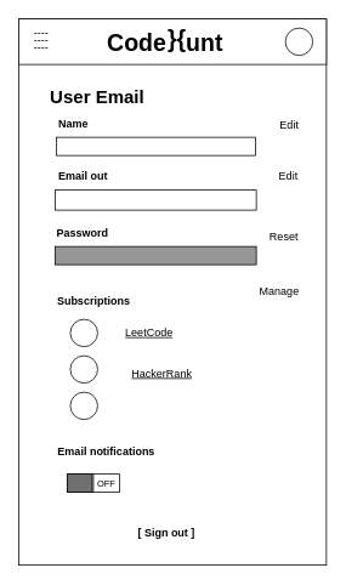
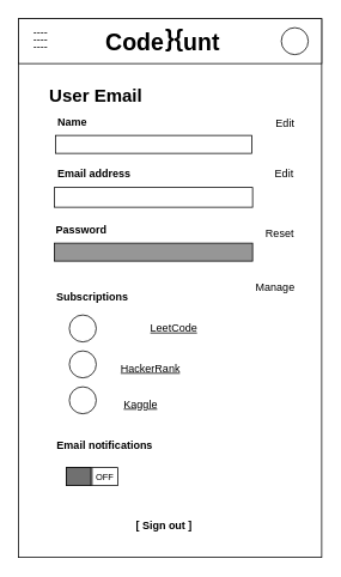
  <mxCell id="0" />
  <mxCell id="1" parent="0" />
  <mxCell id="2" value="" style="rounded=0;whiteSpace=wrap;html=1;fontSize=8;" vertex="1" parent="1"><mxGeometry x="20" y="20" width="338" height="600" as="geometry" /></mxCell>
  <mxCell id="3" value="" style="rounded=0;whiteSpace=wrap;html=1;" vertex="1" parent="1"><mxGeometry x="20" y="20" width="338" height="50" as="geometry" /></mxCell>
  <mxCell id="4" value="&lt;p style=&quot;line-height: 0.7&quot;&gt;----&lt;br&gt;----&lt;br&gt;----&lt;/p&gt;" style="text;html=1;strokeColor=none;fillColor=none;align=center;verticalAlign=middle;whiteSpace=wrap;rounded=0;" vertex="1" parent="1"><mxGeometry x="30" y="28" width="30" height="30" as="geometry" /></mxCell>
  <mxCell id="5" value="}{" style="text;html=1;strokeColor=none;fillColor=none;align=center;verticalAlign=middle;whiteSpace=wrap;rounded=0;fontSize=26;fontStyle=1" vertex="1" parent="1"><mxGeometry x="164" y="27" width="60" height="30" as="geometry" /></mxCell>
  <mxCell id="6" value="" style="ellipse;whiteSpace=wrap;html=1;aspect=fixed;fontSize=28;" vertex="1" parent="1"><mxGeometry x="313" y="30" width="30" height="30" as="geometry" /></mxCell>
  <mxCell id="7" value="" style="rounded=0;whiteSpace=wrap;html=1;fontSize=21;" vertex="1" parent="1"><mxGeometry x="61.5" y="150" width="218.5" height="20" as="geometry" /></mxCell>
  <mxCell id="8" value="Name" style="text;html=1;strokeColor=none;fillColor=none;align=left;verticalAlign=middle;whiteSpace=wrap;rounded=0;fontSize=12;fontStyle=1" vertex="1" parent="1"><mxGeometry x="61.5" y="120" width="100" height="32" as="geometry" /></mxCell>
- <mxCell id="9" value="Email out" style="text;html=1;strokeColor=none;fillColor=none;align=left;verticalAlign=middle;whiteSpace=wrap;rounded=0;fontSize=12;fontStyle=1" vertex="1" parent="1"><mxGeometry x="61.5" y="178" width="151" height="30" as="geometry" /></mxCell>
+ <mxCell id="9" value="Email address" style="text;html=1;strokeColor=none;fillColor=none;align=left;verticalAlign=middle;whiteSpace=wrap;rounded=0;fontSize=12;fontStyle=1" vertex="1" parent="1"><mxGeometry x="61.5" y="178" width="151" height="30" as="geometry" /></mxCell>
  <mxCell id="10" value="Password" style="text;html=1;strokeColor=none;fillColor=none;align=left;verticalAlign=middle;whiteSpace=wrap;rounded=0;fontSize=12;fontStyle=1" vertex="1" parent="1"><mxGeometry x="60" y="240" width="154.62" height="30" as="geometry" /></mxCell>
  <mxCell id="11" value="" style="rounded=0;whiteSpace=wrap;html=1;fontSize=21;" vertex="1" parent="1"><mxGeometry x="60" y="208" width="221" height="22" as="geometry" /></mxCell>
  <mxCell id="12" value="" style="rounded=0;whiteSpace=wrap;html=1;fontSize=21;fillColor=#969696;" vertex="1" parent="1"><mxGeometry x="60" y="270" width="221" height="20" as="geometry" /></mxCell>
  <mxCell id="13" value="&lt;b style=&quot;font-size: 26px;&quot;&gt;Code&amp;nbsp; &amp;nbsp;unt&lt;/b&gt;" style="text;html=1;strokeColor=none;fillColor=none;align=center;verticalAlign=middle;whiteSpace=wrap;rounded=0;fontSize=26;" vertex="1" parent="1"><mxGeometry x="66.38" y="31" width="230" height="30" as="geometry" /></mxCell>
  <mxCell id="14" value="User Email" style="text;html=1;align=center;verticalAlign=middle;resizable=0;points=[];autosize=1;strokeColor=none;fillColor=none;fontSize=20;fontStyle=1" vertex="1" parent="1"><mxGeometry x="36.44" y="90" width="140" height="30" as="geometry" /></mxCell>
  <mxCell id="15" value="Subscriptions" style="text;html=1;align=center;verticalAlign=middle;resizable=0;points=[];autosize=1;strokeColor=none;fillColor=none;fontSize=12;fontStyle=1" vertex="1" parent="1"><mxGeometry x="52.07" y="320" width="100" height="20" as="geometry" /></mxCell>
- <mxCell id="16" value="&lt;u style=&quot;font-size: 12px;&quot;&gt;LeetCode&lt;/u&gt;" style="text;html=1;align=center;verticalAlign=middle;resizable=0;points=[];autosize=1;strokeColor=none;fillColor=none;fontSize=12;" vertex="1" parent="1"><mxGeometry x="128.13" y="355" width="70" height="20" as="geometry" /></mxCell>
+ <mxCell id="16" value="&lt;u style=&quot;font-size: 12px;&quot;&gt;LeetCode&lt;/u&gt;" style="text;html=1;align=center;verticalAlign=middle;resizable=0;points=[];autosize=1;strokeColor=none;fillColor=none;fontSize=12;" vertex="1" parent="1"><mxGeometry x="158.13" y="355" width="70" height="20" as="geometry" /></mxCell>
  <mxCell id="17" value="" style="ellipse;whiteSpace=wrap;html=1;aspect=fixed;fontSize=18;" vertex="1" parent="1"><mxGeometry x="76.75" y="350" width="30" height="30" as="geometry" /></mxCell>
- <mxCell id="18" value="&lt;u style=&quot;font-size: 12px;&quot;&gt;HackerRank&lt;/u&gt;" style="text;html=1;align=center;verticalAlign=middle;resizable=0;points=[];autosize=1;strokeColor=none;fillColor=none;fontSize=12;" vertex="1" parent="1"><mxGeometry x="137.25" y="400" width="80" height="20" as="geometry" /></mxCell>
+ <mxCell id="18" value="&lt;u style=&quot;font-size: 12px;&quot;&gt;HackerRank&lt;/u&gt;" style="text;html=1;align=center;verticalAlign=middle;resizable=0;points=[];autosize=1;strokeColor=none;fillColor=none;fontSize=12;" vertex="1" parent="1"><mxGeometry x="127.25" y="400" width="80" height="20" as="geometry" /></mxCell>
+ <mxCell id="19" value="&lt;u style=&quot;font-size: 12px;&quot;&gt;Kaggle&lt;/u&gt;" style="text;html=1;align=center;verticalAlign=middle;resizable=0;points=[];autosize=1;strokeColor=none;fillColor=none;fontSize=12;" vertex="1" parent="1"><mxGeometry x="130.82" y="440" width="50" height="20" as="geometry" /></mxCell>
  <mxCell id="20" value="Manage" style="text;html=1;align=center;verticalAlign=middle;resizable=0;points=[];autosize=1;strokeColor=none;fillColor=none;fontSize=12;" vertex="1" parent="1"><mxGeometry x="275.94" y="310" width="60" height="20" as="geometry" /></mxCell>
  <mxCell id="21" value="" style="ellipse;whiteSpace=wrap;html=1;aspect=fixed;fontSize=18;" vertex="1" parent="1"><mxGeometry x="76.75" y="390" width="30" height="30" as="geometry" /></mxCell>
  <mxCell id="22" value="" style="ellipse;whiteSpace=wrap;html=1;aspect=fixed;fontSize=18;" vertex="1" parent="1"><mxGeometry x="76.75" y="430" width="30" height="30" as="geometry" /></mxCell>
  <mxCell id="23" value="Email notifications" style="text;html=1;align=center;verticalAlign=middle;resizable=0;points=[];autosize=1;strokeColor=none;fillColor=none;fontSize=12;fontStyle=1" vertex="1" parent="1"><mxGeometry x="56.44" y="484.71" width="120" height="20" as="geometry" /></mxCell>
  <mxCell id="24" value="" style="rounded=0;whiteSpace=wrap;html=1;fontSize=20;" vertex="1" parent="1"><mxGeometry x="73.32" y="520" width="57.5" height="20" as="geometry" /></mxCell>
  <mxCell id="25" value="" style="endArrow=none;html=1;rounded=0;fontSize=20;exitX=0.5;exitY=0;exitDx=0;exitDy=0;entryX=0.5;entryY=1;entryDx=0;entryDy=0;" edge="1" parent="1" source="24" target="24"><mxGeometry width="50" height="50" relative="1" as="geometry"><mxPoint x="403.32" y="370" as="sourcePoint" /><mxPoint x="453.32" y="320" as="targetPoint" /></mxGeometry></mxCell>
  <mxCell id="26" value="OFF" style="text;html=1;align=center;verticalAlign=middle;resizable=0;points=[];autosize=1;strokeColor=none;fillColor=none;fontSize=10;" vertex="1" parent="1"><mxGeometry x="96.44" y="520" width="40" height="20" as="geometry" /></mxCell>
  <mxCell id="27" value="" style="rounded=0;whiteSpace=wrap;html=1;fontSize=20;fillColor=#707070;" vertex="1" parent="1"><mxGeometry x="73.32" y="520" width="27.5" height="20" as="geometry" /></mxCell>
  <mxCell id="28" value="Edit" style="text;html=1;align=center;verticalAlign=middle;resizable=0;points=[];autosize=1;strokeColor=none;fillColor=none;fontSize=12;" vertex="1" parent="1"><mxGeometry x="296.5" y="127" width="40" height="20" as="geometry" /></mxCell>
  <mxCell id="29" value="Edit" style="text;html=1;align=center;verticalAlign=middle;resizable=0;points=[];autosize=1;strokeColor=none;fillColor=none;fontSize=12;" vertex="1" parent="1"><mxGeometry x="296.38" y="183" width="40" height="20" as="geometry" /></mxCell>
  <mxCell id="30" value="Reset" style="text;html=1;align=center;verticalAlign=middle;resizable=0;points=[];autosize=1;strokeColor=none;fillColor=none;fontSize=12;" vertex="1" parent="1"><mxGeometry x="286.38" y="250" width="50" height="20" as="geometry" /></mxCell>
  <mxCell id="31" value="[ Sign out ]" style="text;html=1;align=center;verticalAlign=middle;resizable=0;points=[];autosize=1;strokeColor=none;fillColor=none;fontSize=12;fontStyle=1" vertex="1" parent="1"><mxGeometry x="141.5" y="575" width="80" height="20" as="geometry" /></mxCell>
